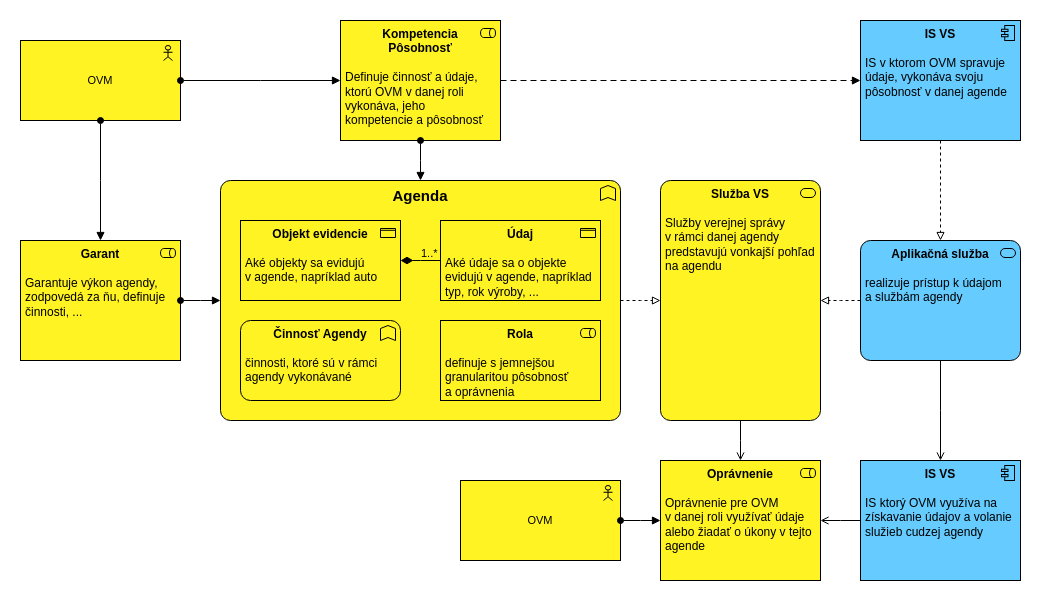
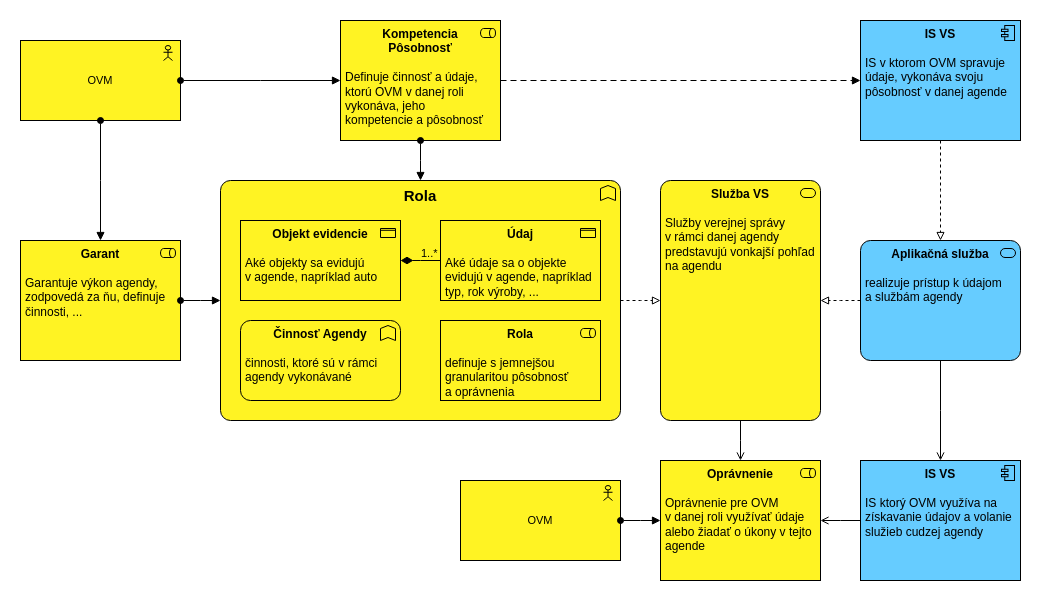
  <mxCell id="0" />
  <mxCell id="1" parent="0" />
  <mxCell id="2" value="&lt;span style=&quot;font-size: 11px;&quot;&gt;OVM&lt;/span&gt;" style="html=1;outlineConnect=0;whiteSpace=wrap;fillColor=#FFF323;shape=mxgraph.archimate3.application;appType=actor;archiType=square;strokeColor=#000000;" vertex="1" parent="1"><mxGeometry x="20" y="40" width="160" height="80" as="geometry" /></mxCell>
- <mxCell id="3" value="&lt;span&gt;Agenda&lt;/span&gt;" style="html=1;outlineConnect=0;whiteSpace=wrap;fillColor=#FFF323;shape=mxgraph.archimate3.application;appType=func;archiType=rounded;strokeColor=#000000;verticalAlign=top;fontStyle=1;fontSize=15;" parent="1" vertex="1"><mxGeometry x="220" y="180" width="400" height="240" as="geometry" /></mxCell>
+ <mxCell id="3" value="&lt;span&gt;Rola&lt;/span&gt;" style="html=1;outlineConnect=0;whiteSpace=wrap;fillColor=#FFF323;shape=mxgraph.archimate3.application;appType=func;archiType=rounded;strokeColor=#000000;verticalAlign=top;fontStyle=1;fontSize=15;" parent="1" vertex="1"><mxGeometry x="220" y="180" width="400" height="240" as="geometry" /></mxCell>
  <mxCell id="4" value="&lt;span style=&quot;font-size: 12px;&quot;&gt;&lt;b&gt;Oprávnenie&lt;/b&gt;&lt;/span&gt;&lt;div&gt;&lt;span style=&quot;font-size: 12px;&quot;&gt;&lt;br&gt;&lt;/span&gt;&lt;/div&gt;&lt;div style=&quot;text-align: left;&quot;&gt;&lt;span style=&quot;font-size: 12px;&quot;&gt;Oprávnenie pre OVM v&lt;/span&gt;&lt;span style=&quot;background-color: transparent; text-align: center;&quot;&gt;&amp;nbsp;d&lt;/span&gt;&lt;span style=&quot;background-color: transparent; color: light-dark(rgb(0, 0, 0), rgb(255, 255, 255));&quot;&gt;anej roli využívať údaje alebo žiadať o úkony v tejto agende&lt;/span&gt;&lt;/div&gt;" style="html=1;outlineConnect=0;whiteSpace=wrap;fillColor=#FFF323;shape=mxgraph.archimate3.application;appType=role;archiType=square;strokeColor=#000000;verticalAlign=top;align=center;spacingLeft=4;spacingRight=4;spacing=2;fontFamily=Helvetica;fontSize=12;fontColor=default;" parent="1" vertex="1"><mxGeometry x="660" y="460" width="160" height="120" as="geometry" /></mxCell>
  <mxCell id="5" value="&lt;b&gt;Rola&lt;/b&gt;&lt;div&gt;&lt;br&gt;&lt;/div&gt;&lt;div style=&quot;text-align: left;&quot;&gt;definuje s jemnejšou granularitou pôsobnosť a&amp;nbsp;oprávnenia&lt;/div&gt;" style="html=1;outlineConnect=0;whiteSpace=wrap;fillColor=#FFF323;shape=mxgraph.archimate3.application;appType=role;archiType=square;strokeColor=#000000;verticalAlign=top;align=center;spacingLeft=4;spacingRight=4;spacing=2;fontFamily=Helvetica;fontSize=12;fontColor=default;" vertex="1" parent="1"><mxGeometry x="440" y="320" width="160" height="80" as="geometry" /></mxCell>
  <mxCell id="6" value="&lt;b&gt;Kompetencia&lt;/b&gt;&lt;div&gt;&lt;b&gt;Pôsobnosť&lt;/b&gt;&lt;b&gt;&lt;br&gt;&lt;/b&gt;&lt;div&gt;&lt;b&gt;&lt;br&gt;&lt;/b&gt;&lt;/div&gt;&lt;div style=&quot;text-align: left;&quot;&gt;Definuje činnosť a údaje, ktorú OVM v danej roli vykonáva, jeho kompetencie a pôsobnosť&lt;/div&gt;&lt;/div&gt;" style="html=1;outlineConnect=0;whiteSpace=wrap;fillColor=#FFF323;shape=mxgraph.archimate3.application;appType=role;archiType=square;strokeColor=#000000;align=center;verticalAlign=top;fontFamily=Helvetica;fontSize=12;fontColor=default;spacing=2;spacingLeft=4;spacingRight=4;" vertex="1" parent="1"><mxGeometry x="340" y="20" width="160" height="120" as="geometry" /></mxCell>
  <mxCell id="7" value="&lt;b&gt;Garant&lt;/b&gt;&lt;div&gt;&lt;br&gt;&lt;/div&gt;&lt;div style=&quot;text-align: left;&quot;&gt;Garantuje výkon agendy, zodpovedá za ňu, definuje činnosti, ...&lt;/div&gt;" style="html=1;outlineConnect=0;whiteSpace=wrap;fillColor=#FFF323;shape=mxgraph.archimate3.application;appType=role;archiType=square;strokeColor=#000000;verticalAlign=top;align=center;spacingLeft=4;spacingRight=4;spacing=2;fontFamily=Helvetica;fontSize=12;fontColor=default;" vertex="1" parent="1"><mxGeometry x="20" y="240" width="160" height="120" as="geometry" /></mxCell>
  <mxCell id="8" value="" style="endArrow=block;html=1;endFill=1;startArrow=oval;startFill=1;edgeStyle=elbowEdgeStyle;elbow=vertical;rounded=0;" edge="1" parent="1" source="2" target="7"><mxGeometry width="160" relative="1" as="geometry"><mxPoint x="100" y="260" as="sourcePoint" /><mxPoint x="180" y="450" as="targetPoint" /></mxGeometry></mxCell>
  <mxCell id="9" value="&lt;b&gt;Činnosť Agendy&lt;/b&gt;&lt;div&gt;&lt;br&gt;&lt;/div&gt;&lt;div style=&quot;text-align: left;&quot;&gt;činnosti, ktoré sú v rámci agendy vykonávané&lt;/div&gt;" style="html=1;outlineConnect=0;whiteSpace=wrap;fillColor=#FFF323;shape=mxgraph.archimate3.application;appType=func;archiType=rounded;strokeColor=#000000;verticalAlign=top;spacing=2;spacingLeft=4;spacingRight=4;" parent="1" vertex="1"><mxGeometry x="240" y="320" width="160" height="80" as="geometry" /></mxCell>
  <mxCell id="10" value="&lt;b&gt;Objekt evidencie&lt;/b&gt;&lt;div&gt;&lt;br&gt;&lt;div&gt;&lt;div style=&quot;text-align: left;&quot;&gt;&lt;span style=&quot;background-color: transparent; color: light-dark(rgb(0, 0, 0), rgb(255, 255, 255));&quot;&gt;Aké objekty sa evidujú v&lt;/span&gt;&lt;span style=&quot;background-color: transparent; text-align: center;&quot;&gt;&amp;nbsp;&lt;/span&gt;&lt;span style=&quot;background-color: transparent; color: light-dark(rgb(0, 0, 0), rgb(255, 255, 255));&quot;&gt;agende, napríklad auto&lt;/span&gt;&lt;/div&gt;&lt;/div&gt;&lt;/div&gt;" style="html=1;outlineConnect=0;whiteSpace=wrap;fillColor=#FFF323;shape=mxgraph.archimate3.application;appType=passive;archiType=square;strokeColor=#000000;verticalAlign=top;spacing=2;spacingLeft=4;spacingRight=4;" parent="1" vertex="1"><mxGeometry x="240" y="220" width="160" height="80" as="geometry" /></mxCell>
  <mxCell id="11" value="&lt;b&gt;Údaj&lt;/b&gt;&lt;div&gt;&lt;br&gt;&lt;div&gt;&lt;div style=&quot;text-align: left;&quot;&gt;&lt;span style=&quot;background-color: transparent; color: light-dark(rgb(0, 0, 0), rgb(255, 255, 255));&quot;&gt;Aké údaje sa o objekte evidujú v agende, napríklad typ, rok výroby, ...&lt;/span&gt;&lt;/div&gt;&lt;div style=&quot;text-align: left;&quot;&gt;&lt;br&gt;&lt;/div&gt;&lt;/div&gt;&lt;/div&gt;" style="html=1;outlineConnect=0;whiteSpace=wrap;fillColor=#FFF323;shape=mxgraph.archimate3.application;appType=passive;archiType=square;strokeColor=#000000;verticalAlign=top;spacing=2;spacingLeft=4;spacingRight=4;" parent="1" vertex="1"><mxGeometry x="440" y="220" width="160" height="80" as="geometry" /></mxCell>
  <mxCell id="12" value="" style="html=1;startArrow=diamondThin;startFill=1;startSize=10;endArrow=none;endFill=0;rounded=0;strokeColor=#000000;edgeStyle=elbowEdgeStyle;horizontal=1;verticalAlign=middle;" parent="1" source="10" target="11" edge="1"><mxGeometry width="160" relative="1" as="geometry"><mxPoint x="325" y="408.5" as="sourcePoint" /><mxPoint x="530" y="628.5" as="targetPoint" /></mxGeometry></mxCell>
  <mxCell id="13" value="1..*" style="edgeLabel;html=1;align=left;verticalAlign=middle;resizable=0;points=[];labelBackgroundColor=none;" parent="12" vertex="1" connectable="0"><mxGeometry relative="1" as="geometry"><mxPoint x="-1" y="-8" as="offset" /></mxGeometry></mxCell>
  <mxCell id="14" value="" style="endArrow=block;html=1;endFill=1;startArrow=oval;startFill=1;edgeStyle=elbowEdgeStyle;elbow=vertical;rounded=0;" edge="1" parent="1" source="7" target="3"><mxGeometry width="160" relative="1" as="geometry"><mxPoint x="-10" y="327" as="sourcePoint" /><mxPoint x="30" y="327" as="targetPoint" /><Array as="points" /></mxGeometry></mxCell>
  <mxCell id="15" value="" style="endArrow=block;html=1;endFill=1;startArrow=oval;startFill=1;edgeStyle=elbowEdgeStyle;elbow=vertical;rounded=0;" edge="1" parent="1" source="2" target="6"><mxGeometry width="160" relative="1" as="geometry"><mxPoint x="300" y="80" as="sourcePoint" /><mxPoint x="50" y="-10" as="targetPoint" /></mxGeometry></mxCell>
  <mxCell id="16" value="" style="endArrow=block;html=1;endFill=1;startArrow=oval;startFill=1;edgeStyle=elbowEdgeStyle;rounded=0;" edge="1" parent="1" source="6" target="3"><mxGeometry width="160" relative="1" as="geometry"><mxPoint x="440" y="-10" as="sourcePoint" /><mxPoint x="440" y="30" as="targetPoint" /></mxGeometry></mxCell>
  <mxCell id="17" value="&lt;b&gt;IS VS&lt;/b&gt;&lt;div&gt;&lt;br&gt;&lt;/div&gt;&lt;div style=&quot;text-align: left;&quot;&gt;IS v ktorom OVM spravuje údaje, vykonáva svoju pôsobnosť v danej agende&lt;/div&gt;" style="html=1;outlineConnect=0;whiteSpace=wrap;fillColor=#66CCFF;shape=mxgraph.archimate3.application;appType=comp;archiType=square;strokeColor=#000000;verticalAlign=top;spacingLeft=4;spacingRight=4;" vertex="1" parent="1"><mxGeometry x="860" y="20" width="160" height="120" as="geometry" /></mxCell>
  <mxCell id="18" value="&lt;b&gt;Aplikačná služba&lt;/b&gt;&lt;div&gt;&lt;br&gt;&lt;/div&gt;&lt;div style=&quot;text-align: left;&quot;&gt;realizuje prístup k údajom a&amp;nbsp;službám agendy&lt;/div&gt;" style="html=1;outlineConnect=0;whiteSpace=wrap;fillColor=#66CCFF;shape=mxgraph.archimate3.application;appType=serv;archiType=rounded;strokeColor=#000000;align=center;verticalAlign=top;spacingLeft=4;spacingRight=4;fontFamily=Helvetica;fontSize=12;fontColor=default;" vertex="1" parent="1"><mxGeometry x="860" y="240" width="160" height="120" as="geometry" /></mxCell>
  <mxCell id="19" value="&lt;span style=&quot;font-size: 11px;&quot;&gt;OVM&lt;/span&gt;" style="html=1;outlineConnect=0;whiteSpace=wrap;fillColor=#FFF323;shape=mxgraph.archimate3.application;appType=actor;archiType=square;strokeColor=#000000;" vertex="1" parent="1"><mxGeometry x="460" y="480" width="160" height="80" as="geometry" /></mxCell>
  <mxCell id="20" value="" style="endArrow=block;html=1;endFill=1;startArrow=oval;startFill=1;edgeStyle=elbowEdgeStyle;elbow=vertical;rounded=0;" edge="1" parent="1" source="19" target="4"><mxGeometry width="160" relative="1" as="geometry"><mxPoint x="350" y="470" as="sourcePoint" /><mxPoint x="350" y="430" as="targetPoint" /></mxGeometry></mxCell>
  <mxCell id="21" value="&lt;b&gt;IS VS&lt;/b&gt;&lt;div&gt;&lt;br&gt;&lt;/div&gt;&lt;div style=&quot;text-align: left;&quot;&gt;IS ktorý OVM využíva na získavanie údajov a volanie služieb cudzej agendy&lt;/div&gt;" style="html=1;outlineConnect=0;whiteSpace=wrap;fillColor=#66CCFF;shape=mxgraph.archimate3.application;appType=comp;archiType=square;strokeColor=#000000;align=center;verticalAlign=top;spacingLeft=4;spacingRight=4;fontFamily=Helvetica;fontSize=12;fontColor=default;" vertex="1" parent="1"><mxGeometry x="860" y="460" width="160" height="120" as="geometry" /></mxCell>
  <mxCell id="22" value="" style="edgeStyle=elbowEdgeStyle;html=1;endArrow=block;elbow=vertical;endFill=0;dashed=1;rounded=0;exitX=1;exitY=0.5;exitDx=0;exitDy=0;exitPerimeter=0;" edge="1" parent="1" source="3" target="27"><mxGeometry width="160" relative="1" as="geometry"><mxPoint x="870" y="380" as="sourcePoint" /><mxPoint x="710" y="380" as="targetPoint" /></mxGeometry></mxCell>
  <mxCell id="23" value="" style="edgeStyle=elbowEdgeStyle;html=1;endArrow=block;elbow=vertical;endFill=0;dashed=1;rounded=0;" edge="1" parent="1" source="17" target="18"><mxGeometry width="160" relative="1" as="geometry"><mxPoint x="870" y="310" as="sourcePoint" /><mxPoint x="830" y="310" as="targetPoint" /></mxGeometry></mxCell>
  <mxCell id="24" value="" style="edgeStyle=elbowEdgeStyle;html=1;endArrow=open;elbow=vertical;endFill=1;rounded=0;" edge="1" parent="1" source="18" target="21"><mxGeometry width="160" relative="1" as="geometry"><mxPoint x="900" y="420" as="sourcePoint" /><mxPoint x="1060" y="420" as="targetPoint" /></mxGeometry></mxCell>
  <mxCell id="25" value="" style="edgeStyle=elbowEdgeStyle;html=1;endArrow=block;dashed=1;elbow=vertical;endFill=1;dashPattern=6 4;rounded=0;" edge="1" parent="1" source="6" target="17"><mxGeometry width="160" relative="1" as="geometry"><mxPoint x="550" y="-30" as="sourcePoint" /><mxPoint x="710" y="-30" as="targetPoint" /></mxGeometry></mxCell>
  <mxCell id="26" value="" style="edgeStyle=elbowEdgeStyle;html=1;endArrow=open;elbow=vertical;endFill=1;rounded=0;" edge="1" parent="1" source="21" target="4"><mxGeometry width="160" relative="1" as="geometry"><mxPoint x="560" y="520" as="sourcePoint" /><mxPoint x="650" y="490" as="targetPoint" /></mxGeometry></mxCell>
  <mxCell id="27" value="&lt;b&gt;Služba VS&lt;/b&gt;&lt;div&gt;&lt;br&gt;&lt;/div&gt;&lt;div style=&quot;text-align: left;&quot;&gt;Služby verejnej správy v&amp;nbsp;rámci danej agendy predstavujú vonkajší pohľad na agendu&lt;/div&gt;" style="html=1;outlineConnect=0;whiteSpace=wrap;fillColor=#FFF323;shape=mxgraph.archimate3.application;appType=serv;archiType=rounded;strokeColor=#000000;align=center;verticalAlign=top;spacingLeft=4;spacingRight=4;fontFamily=Helvetica;fontSize=12;" vertex="1" parent="1"><mxGeometry x="660" y="180" width="160" height="240" as="geometry" /></mxCell>
  <mxCell id="28" value="" style="edgeStyle=elbowEdgeStyle;html=1;endArrow=block;elbow=vertical;endFill=0;dashed=1;rounded=0;" edge="1" parent="1" source="18" target="27"><mxGeometry width="160" relative="1" as="geometry"><mxPoint x="720" y="420" as="sourcePoint" /><mxPoint x="880" y="420" as="targetPoint" /></mxGeometry></mxCell>
  <mxCell id="29" value="" style="edgeStyle=elbowEdgeStyle;html=1;endArrow=open;elbow=vertical;endFill=1;rounded=0;" edge="1" parent="1" source="27" target="4"><mxGeometry width="160" relative="1" as="geometry"><mxPoint x="950" y="370" as="sourcePoint" /><mxPoint x="950" y="470" as="targetPoint" /></mxGeometry></mxCell>
